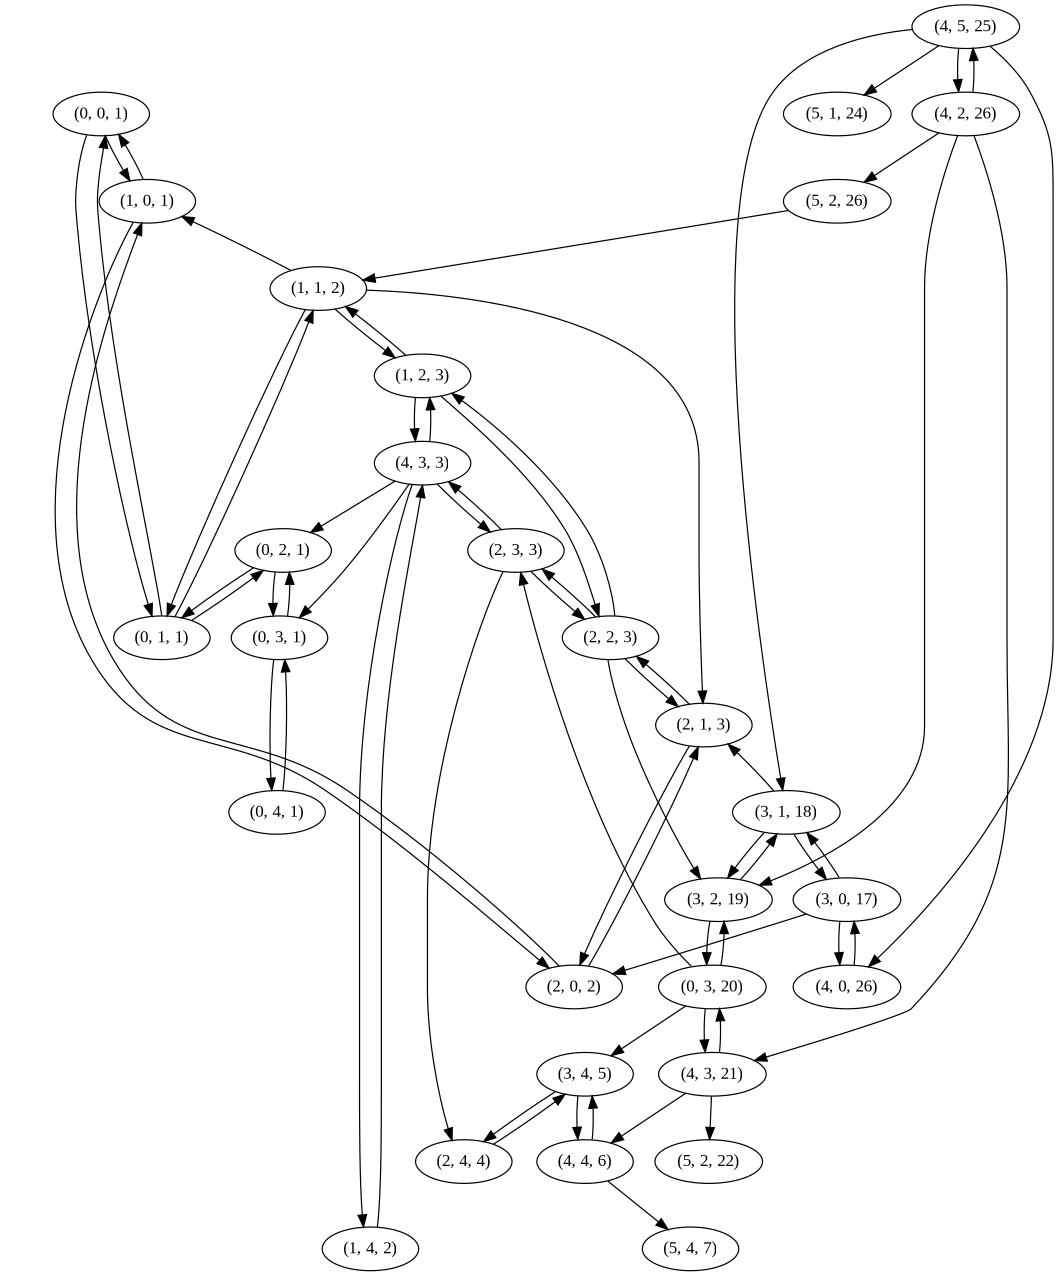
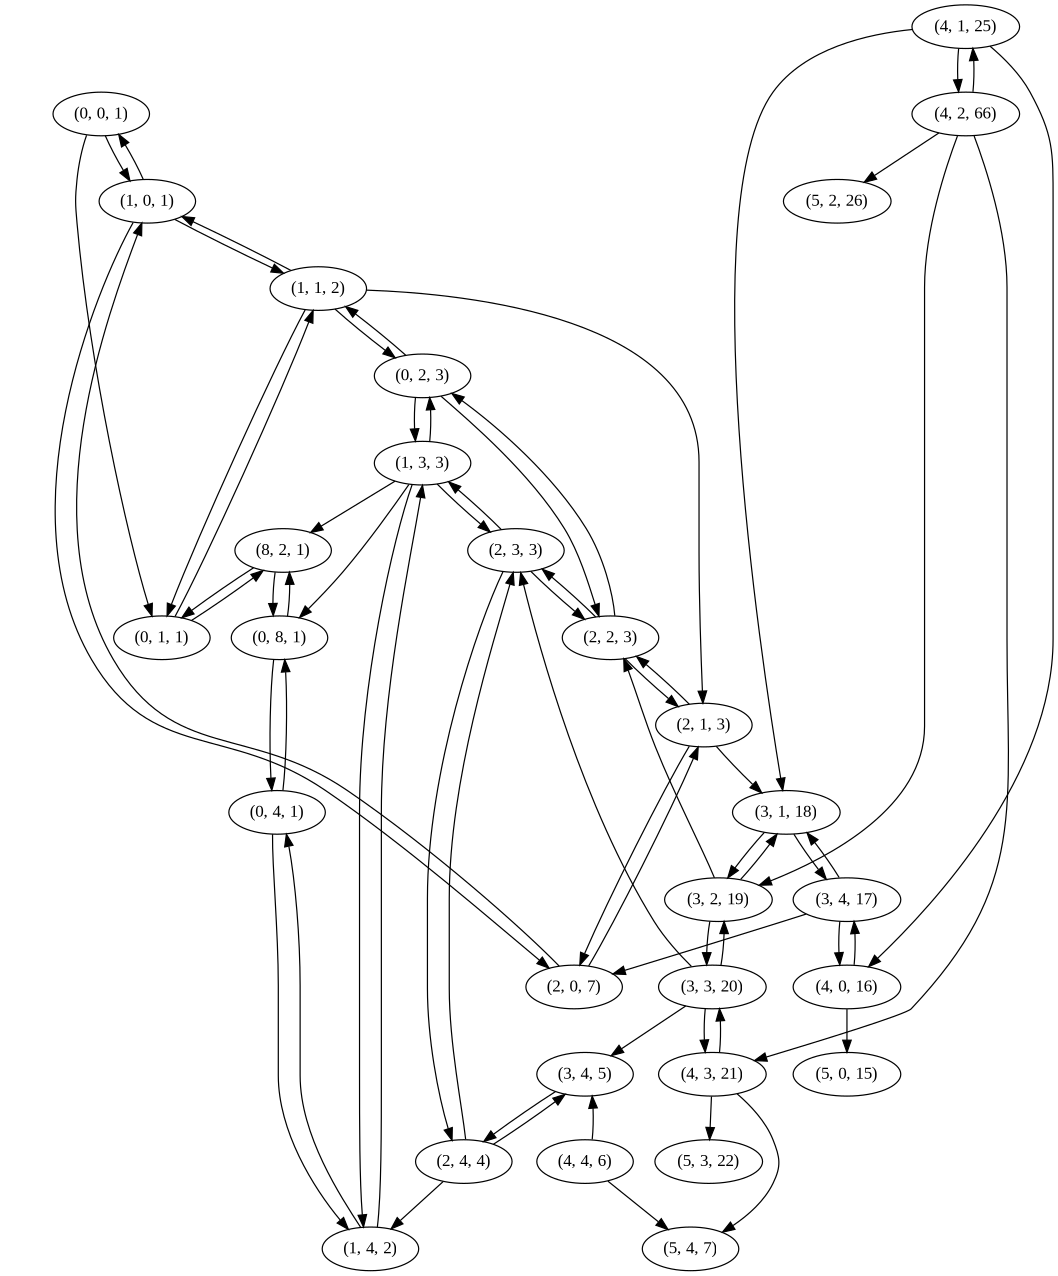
  digraph {
    fontname="Liberation Serif"
    node [fontname="Liberation Serif"]
    edge [fontname="Liberation Serif"]
    n1 [label="(0, 0, 1)"]
    n2 [label="(1, 0, 1)"]
    n3 [label="(0, 1, 1)"]
-   n4 [label="(2, 0, 2)"]
+   n4 [label="(2, 0, 7)"]
    n5 [label="(1, 1, 2)"]
-   n6 [label="(0, 2, 1)"]
+   n6 [label="(8, 2, 1)"]
    n7 [label="(2, 1, 3)"]
-   n8 [label="(1, 2, 3)"]
-   n9 [label="(0, 3, 1)"]
+   n8 [label="(0, 2, 3)"]
+   n9 [label="(0, 8, 1)"]
    n10 [label="(2, 2, 3)"]
-   n11 [label="(4, 3, 3)"]
+   n11 [label="(1, 3, 3)"]
    n12 [label="(2, 3, 3)"]
-   n13 [label="(3, 0, 17)"]
-   n14 [label="(4, 0, 26)"]
+   n13 [label="(3, 4, 17)"]
+   n14 [label="(4, 0, 16)"]
    n15 [label="(3, 1, 18)"]
+   n16 [label="(5, 0, 15)"]
    n17 [label="(3, 2, 19)"]
-   n18 [label="(0, 3, 20)"]
+   n18 [label="(3, 3, 20)"]
    n19 [label="(0, 4, 1)"]
    n20 [label="(1, 4, 2)"]
    n21 [label="(2, 4, 4)"]
    n22 [label="(4, 3, 21)"]
    n23 [label="(3, 4, 5)"]
-   n24 [label="(4, 5, 25)"]
-   n25 [label="(5, 1, 24)"]
-   n26 [label="(4, 2, 26)"]
+   n24 [label="(4, 1, 25)"]
+   n26 [label="(4, 2, 66)"]
    n27 [label="(5, 2, 26)"]
-   n28 [label="(5, 2, 22)"]
+   n28 [label="(5, 3, 22)"]
    n29 [label="(4, 4, 6)"]
    n30 [label="(5, 4, 7)"]
    n1 -> n2
    n1 -> n3
    n2 -> n1
    n2 -> n4
-   n27 -> n5
-   n3 -> n1
+   n2 -> n5
    n3 -> n5
    n3 -> n6
    n4 -> n2
    n4 -> n7
    n5 -> n2
    n5 -> n3
    n5 -> n7
    n5 -> n8
    n6 -> n3
    n6 -> n9
    n7 -> n4
    n7 -> n10
    n8 -> n5
    n8 -> n10
    n8 -> n11
    n9 -> n6
    n9 -> n19
    n10 -> n7
    n10 -> n8
    n10 -> n12
    n11 -> n6
    n11 -> n8
    n11 -> n9
    n11 -> n12
    n11 -> n20
    n12 -> n10
    n12 -> n11
    n12 -> n21
    n13 -> n4
    n13 -> n14
    n13 -> n15
    n14 -> n13
-   n15 -> n7
+   n14 -> n16
+   n7 -> n15
    n15 -> n13
    n15 -> n17
-   n10 -> n17
+   n17 -> n10
    n17 -> n15
    n17 -> n18
    n18 -> n12
    n18 -> n17
    n18 -> n22
    n18 -> n23
    n19 -> n9
+   n19 -> n20
    n20 -> n11
+   n20 -> n19
+   n21 -> n12
+   n21 -> n20
    n21 -> n23
    n22 -> n18
    n22 -> n28
-   n22 -> n29
+   n22 -> n30
    n23 -> n21
-   n23 -> n29
    n24 -> n14
    n24 -> n15
-   n24 -> n25
    n24 -> n26
    n26 -> n17
    n26 -> n22
    n26 -> n24
    n26 -> n27
    n29 -> n23
    n29 -> n30
  }
